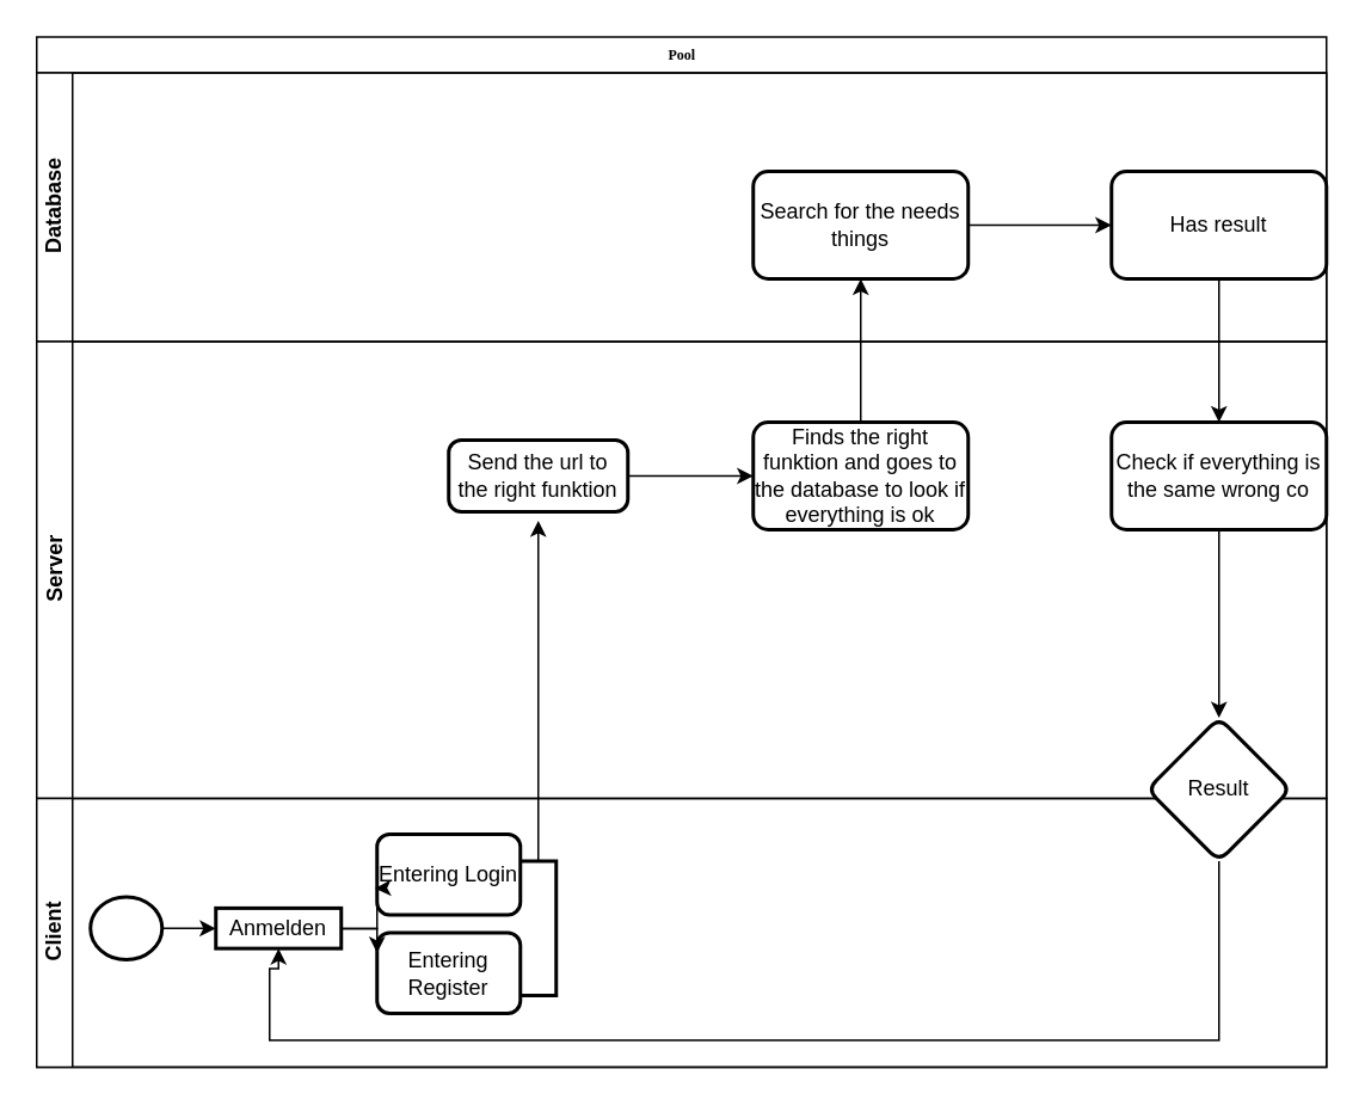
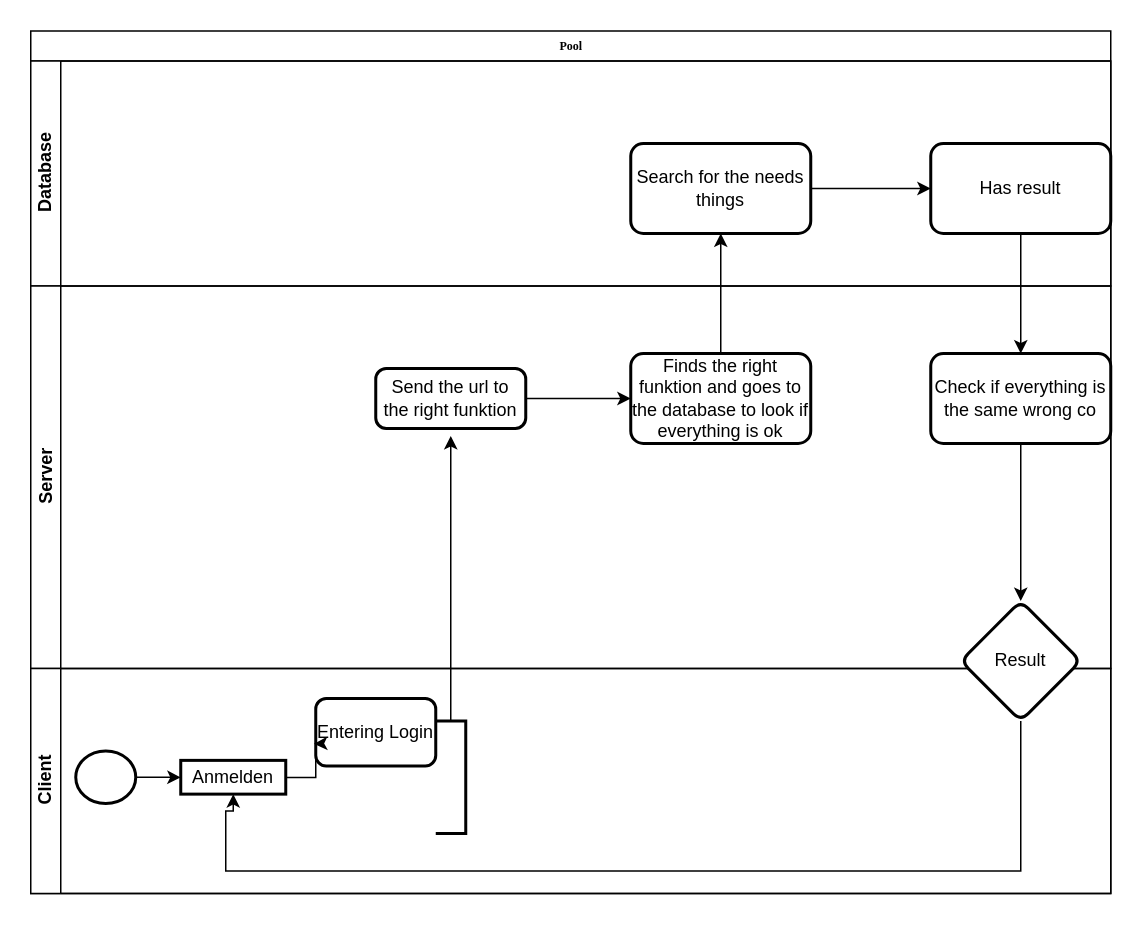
  <mxCell id="0" />
  <mxCell id="1" parent="0" />
  <mxCell id="2" value="Pool" style="swimlane;html=1;childLayout=stackLayout;horizontal=1;startSize=20;horizontalStack=0;rounded=0;shadow=0;labelBackgroundColor=none;strokeWidth=1;fontFamily=Verdana;fontSize=8;align=center;" parent="1" vertex="1"><mxGeometry x="20" y="20" width="720" height="575" as="geometry" /></mxCell>
  <mxCell id="3" value="Database&lt;br&gt;" style="swimlane;html=1;startSize=20;horizontal=0;" parent="2" vertex="1"><mxGeometry y="20" width="720" height="150" as="geometry" /></mxCell>
  <mxCell id="4" value="Has result" style="whiteSpace=wrap;html=1;rounded=1;arcSize=14;strokeWidth=2;" vertex="1" parent="3"><mxGeometry x="600" y="55" width="120" height="60" as="geometry" /></mxCell>
  <mxCell id="5" value="Server&lt;br&gt;" style="swimlane;html=1;startSize=20;horizontal=0;" parent="2" vertex="1"><mxGeometry y="170" width="720" height="255" as="geometry" /></mxCell>
  <mxCell id="6" value="" style="edgeStyle=orthogonalEdgeStyle;rounded=0;orthogonalLoop=1;jettySize=auto;html=1;" edge="1" parent="5" source="7" target="9"><mxGeometry relative="1" as="geometry" /></mxCell>
  <mxCell id="7" value="Send the url to the right funktion" style="rounded=1;whiteSpace=wrap;html=1;absoluteArcSize=1;arcSize=14;strokeWidth=2;" vertex="1" parent="5"><mxGeometry x="230" y="55" width="100" height="40" as="geometry" /></mxCell>
  <mxCell id="8" value="" style="edgeStyle=orthogonalEdgeStyle;rounded=0;orthogonalLoop=1;jettySize=auto;html=1;" edge="1" parent="5" source="9" target="10"><mxGeometry relative="1" as="geometry" /></mxCell>
  <mxCell id="9" value="Finds the right funktion and goes to the database to look if everything is ok" style="whiteSpace=wrap;html=1;rounded=1;arcSize=14;strokeWidth=2;" vertex="1" parent="5"><mxGeometry x="400" y="45" width="120" height="60" as="geometry" /></mxCell>
  <mxCell id="10" value="Search for the needs things" style="whiteSpace=wrap;html=1;rounded=1;arcSize=14;strokeWidth=2;" vertex="1" parent="5"><mxGeometry x="400" y="-95" width="120" height="60" as="geometry" /></mxCell>
  <mxCell id="11" value="Check if everything is the same wrong co" style="whiteSpace=wrap;html=1;rounded=1;arcSize=14;strokeWidth=2;" vertex="1" parent="5"><mxGeometry x="600" y="45" width="120" height="60" as="geometry" /></mxCell>
  <mxCell id="12" value="Client&lt;br&gt;" style="swimlane;html=1;startSize=20;horizontal=0;" parent="2" vertex="1"><mxGeometry y="425" width="720" height="150" as="geometry" /></mxCell>
  <mxCell id="13" value="" style="strokeWidth=2;html=1;shape=mxgraph.flowchart.start_2;whiteSpace=wrap;" vertex="1" parent="12"><mxGeometry x="30" y="55" width="40" height="35" as="geometry" /></mxCell>
  <mxCell id="14" value="Entering Login" style="rounded=1;whiteSpace=wrap;html=1;absoluteArcSize=1;arcSize=14;strokeWidth=2;" vertex="1" parent="12"><mxGeometry x="190" y="20" width="80" height="45" as="geometry" /></mxCell>
- <mxCell id="15" value="Entering Register" style="rounded=1;whiteSpace=wrap;html=1;absoluteArcSize=1;arcSize=14;strokeWidth=2;" vertex="1" parent="12"><mxGeometry x="190" y="75" width="80" height="45" as="geometry" /></mxCell>
  <mxCell id="16" value="" style="strokeWidth=2;html=1;shape=mxgraph.flowchart.annotation_1;align=left;pointerEvents=1;rotation=-180;" vertex="1" parent="12"><mxGeometry x="270" y="35" width="20" height="75" as="geometry" /></mxCell>
  <mxCell id="17" style="edgeStyle=orthogonalEdgeStyle;rounded=0;orthogonalLoop=1;jettySize=auto;html=1;" edge="1" parent="12" source="18" target="21"><mxGeometry relative="1" as="geometry"><Array as="points"><mxPoint x="660" y="135" /><mxPoint x="130" y="135" /><mxPoint x="130" y="95" /><mxPoint x="135" y="95" /></Array></mxGeometry></mxCell>
  <mxCell id="18" value="Result" style="rhombus;whiteSpace=wrap;html=1;rounded=1;arcSize=14;strokeWidth=2;" vertex="1" parent="12"><mxGeometry x="620" y="-45" width="80" height="80" as="geometry" /></mxCell>
  <mxCell id="19" style="edgeStyle=orthogonalEdgeStyle;rounded=0;orthogonalLoop=1;jettySize=auto;html=1;entryX=-0.016;entryY=0.672;entryDx=0;entryDy=0;entryPerimeter=0;" edge="1" parent="12" source="21" target="14"><mxGeometry relative="1" as="geometry" /></mxCell>
- <mxCell id="20" style="edgeStyle=orthogonalEdgeStyle;rounded=0;orthogonalLoop=1;jettySize=auto;html=1;entryX=0;entryY=0.25;entryDx=0;entryDy=0;" edge="1" parent="12" source="21" target="15"><mxGeometry relative="1" as="geometry" /></mxCell>
  <mxCell id="21" value="Anmelden" style="whiteSpace=wrap;html=1;strokeWidth=2;" vertex="1" parent="12"><mxGeometry x="100" y="61.25" width="70" height="22.5" as="geometry" /></mxCell>
  <mxCell id="22" value="" style="edgeStyle=orthogonalEdgeStyle;rounded=0;orthogonalLoop=1;jettySize=auto;html=1;" edge="1" parent="12" source="13" target="21"><mxGeometry relative="1" as="geometry" /></mxCell>
  <mxCell id="23" value="" style="edgeStyle=orthogonalEdgeStyle;rounded=0;orthogonalLoop=1;jettySize=auto;html=1;" edge="1" parent="2" source="10" target="4"><mxGeometry relative="1" as="geometry" /></mxCell>
  <mxCell id="24" value="" style="edgeStyle=orthogonalEdgeStyle;rounded=0;orthogonalLoop=1;jettySize=auto;html=1;" edge="1" parent="2" source="4" target="11"><mxGeometry relative="1" as="geometry" /></mxCell>
  <mxCell id="25" value="" style="edgeStyle=orthogonalEdgeStyle;rounded=0;orthogonalLoop=1;jettySize=auto;html=1;" edge="1" parent="2" source="11" target="18"><mxGeometry relative="1" as="geometry" /></mxCell>
  <mxCell id="26" style="edgeStyle=orthogonalEdgeStyle;rounded=0;orthogonalLoop=1;jettySize=auto;html=1;" edge="1" parent="1" source="16"><mxGeometry relative="1" as="geometry"><mxPoint x="300" y="290" as="targetPoint" /></mxGeometry></mxCell>
